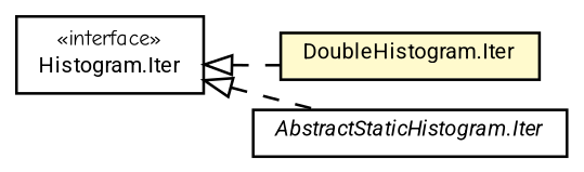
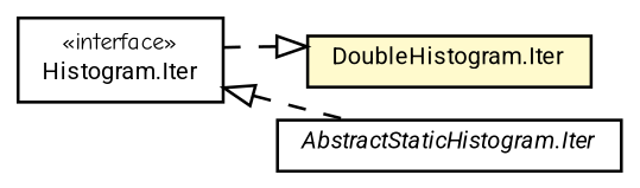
  digraph {
    fontname="Comic Neue"
    nodesep=0.15
    rankdir=LR
    ranksep=0.25
    node [fontcolor=black fontname="Comic Neue" fontsize=8 margin=0 shape=plaintext]
    edge [arrowtail=empty color=black dir=back fontname="Comic Neue" fontsize=7 labelfontname=Roboto labelfontsize=7 style=dashed weight=9]
    n1 [height=0 label=<<table title="de.lmu.ifi.dbs.elki.utilities.datastructures.histogram.AbstractStaticHistogram.Iter" border="0" cellborder="1" cellspacing="0" cellpadding="2" href="AbstractStaticHistogram.Iter.html" target="_parent"> 		<tr><td><table border="0" cellspacing="0" cellpadding="1"> 		<tr><td align="center" balign="center"> <font face="Roboto"><i>AbstractStaticHistogram.Iter</i></font> </td></tr> 		</table></td></tr> 		</table>> width=0]
    n2 [height=0 label=<<table title="de.lmu.ifi.dbs.elki.utilities.datastructures.histogram.DoubleHistogram.Iter" border="0" cellborder="1" cellspacing="0" cellpadding="2" bgcolor="lemonChiffon" href="DoubleHistogram.Iter.html" target="_parent"> 		<tr><td><table border="0" cellspacing="0" cellpadding="1"> 		<tr><td align="center" balign="center"> <font face="Roboto">DoubleHistogram.Iter</font> </td></tr> 		</table></td></tr> 		</table>> width=0]
    n3 [height=0 label=<<table title="de.lmu.ifi.dbs.elki.utilities.datastructures.histogram.Histogram.Iter" border="0" cellborder="1" cellspacing="0" cellpadding="2" href="Histogram.Iter.html" target="_parent"> 		<tr><td><table border="0" cellspacing="0" cellpadding="1"> 		<tr><td align="center" balign="center"> &#171;interface&#187; </td></tr> 		<tr><td align="center" balign="center"> <font face="Roboto">Histogram.Iter</font> </td></tr> 		</table></td></tr> 		</table>> width=0]
    n3 -> n1
-   n3 -> n2
+   n2 -> n3
  }
